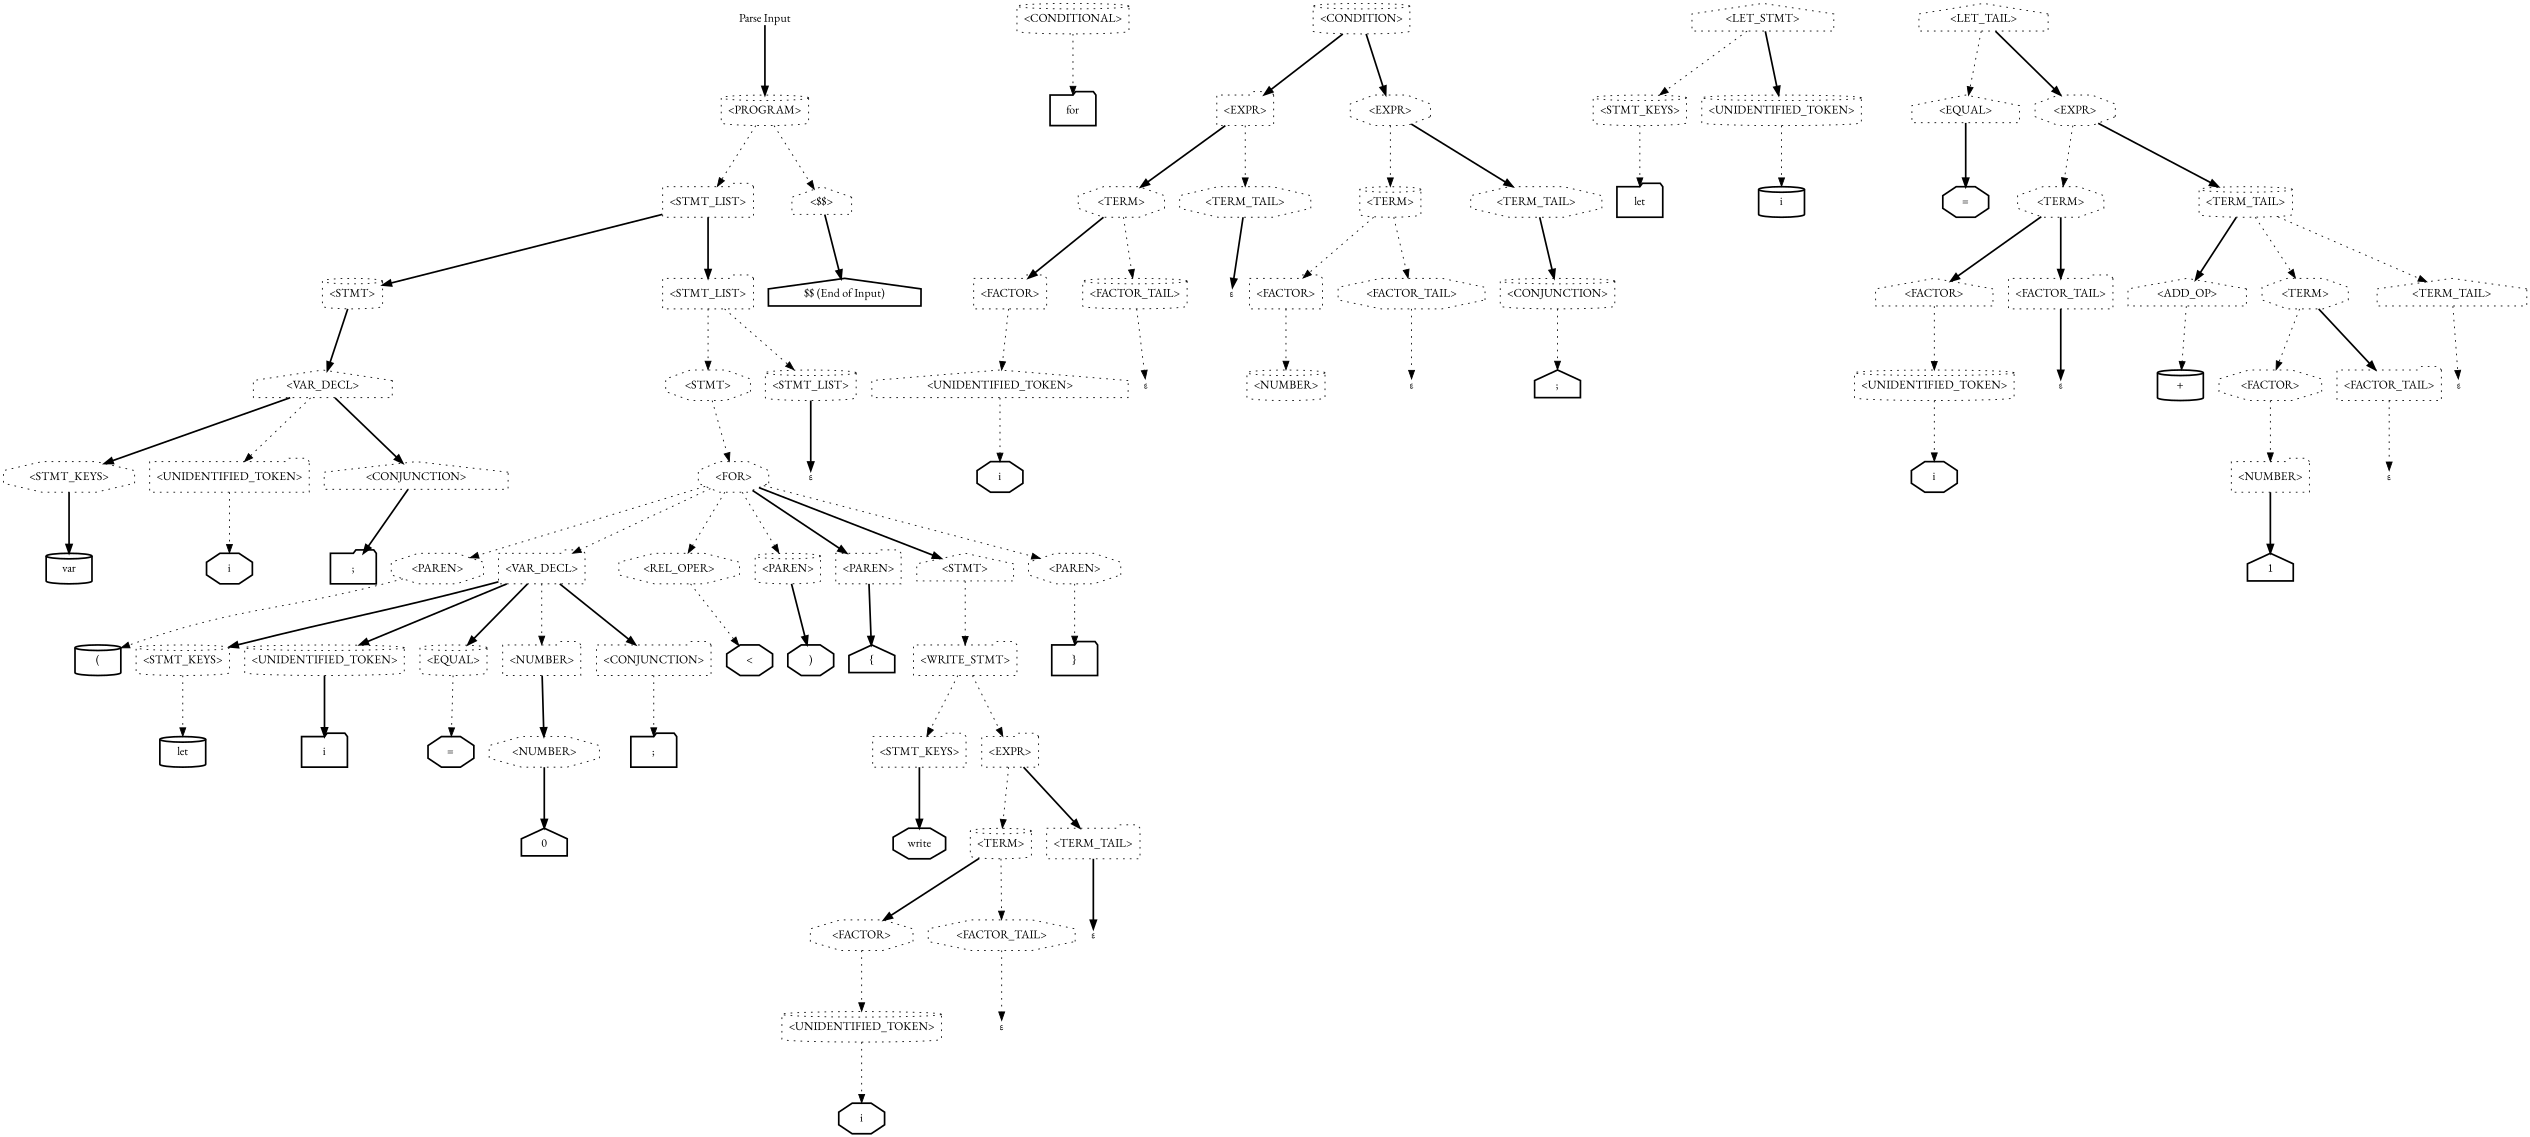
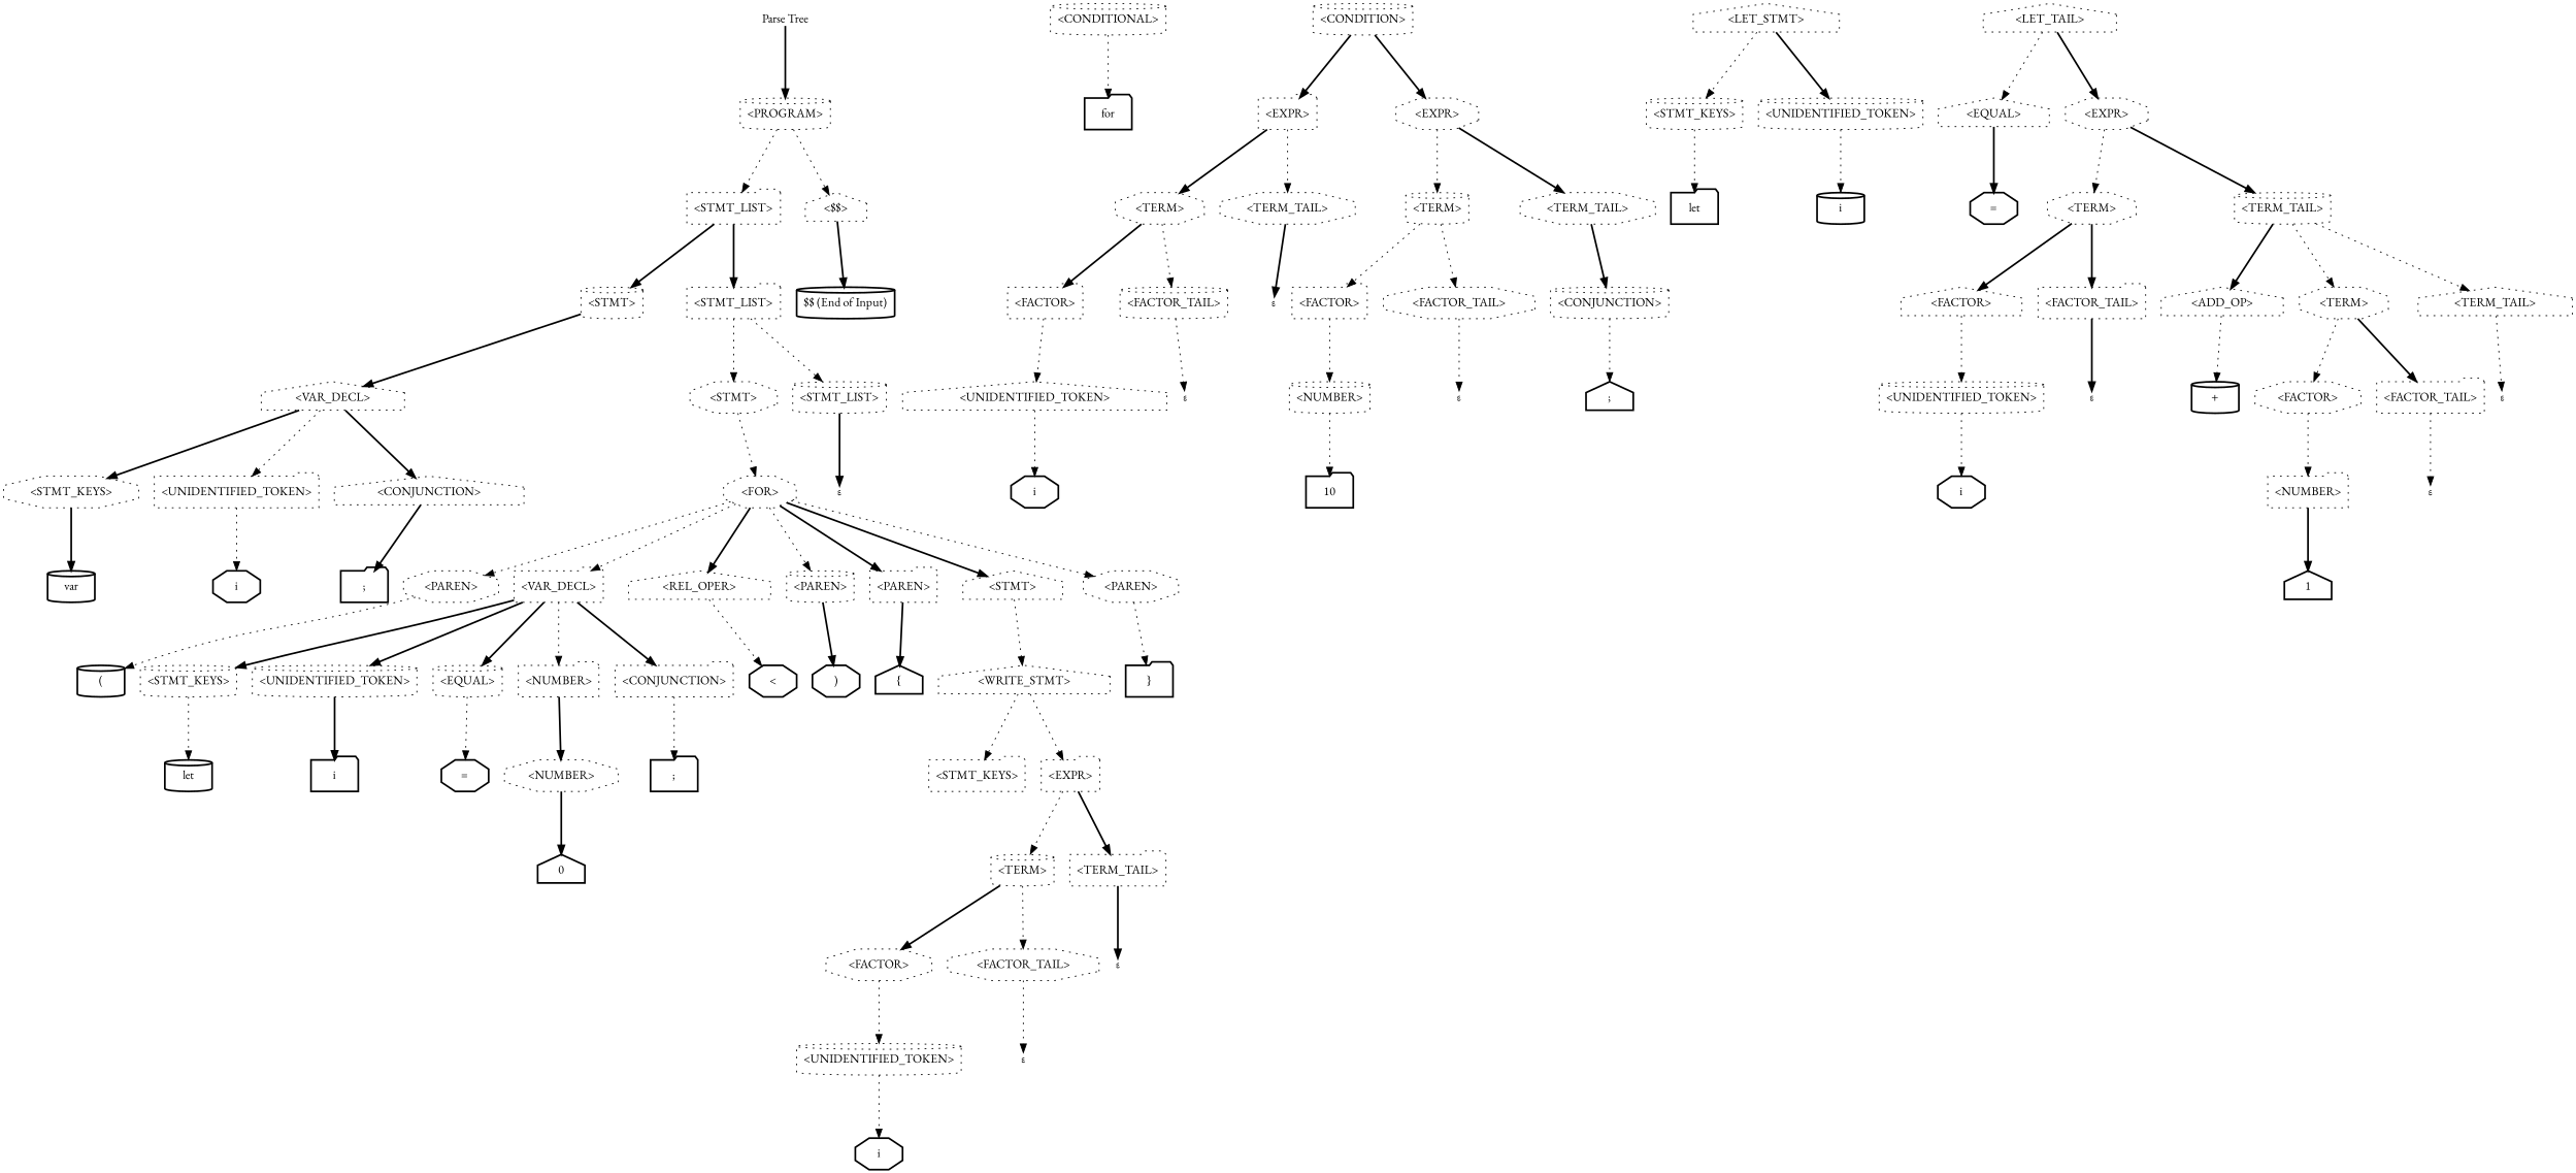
  digraph {
    fontname="EB Garamond"
    ranksep=1
    node [fontname="EB Garamond" shape=octagon style=dotted]
    edge [fontname="EB Garamond" style=dotted]
-   n1 [label="Parse Input" shape=plain]
+   n1 [label="Parse Tree" shape=plain]
    n2 [label="<PROGRAM>" shape=cylinder]
    n3 [label="<STMT_LIST>" shape=folder]
    n4 [label="<$$>" shape=house]
    n5 [label="<STMT>" shape=cylinder]
    n6 [label="<STMT_LIST>" shape=folder]
-   n7 [label="$$ (End of Input)" shape=house style=bold]
+   n7 [label="$$ (End of Input)" shape=cylinder style=bold]
    n8 [label="<VAR_DECL>" shape=house]
    n9 [label="<STMT>"]
    n10 [label="<STMT_LIST>" shape=cylinder]
    n11 [label="<STMT_KEYS>"]
    n12 [label="<UNIDENTIFIED_TOKEN>" shape=folder]
    n13 [label="<CONJUNCTION>" shape=house]
    n14 [label=var shape=cylinder style=bold]
    n15 [label=i style=bold]
    n16 [label=";" shape=folder style=bold]
    n17 [label="<FOR>"]
    n18 [label="&epsilon;" shape=plain]
    n19 [label="<PAREN>"]
    n20 [label="<VAR_DECL>" shape=folder]
-   n21 [label="<REL_OPER>"]
+   n21 [label="<REL_OPER>" shape=house]
    n22 [label="<PAREN>" shape=cylinder]
    n23 [label="<PAREN>" shape=folder]
    n24 [label="<STMT>" shape=house]
    n25 [label="<PAREN>"]
    n26 [label="<CONDITIONAL>" shape=cylinder]
    n27 [label=for shape=folder style=bold]
    n28 [label="(" shape=cylinder style=bold]
    n29 [label="<STMT_KEYS>" shape=cylinder]
    n30 [label="<UNIDENTIFIED_TOKEN>" shape=cylinder]
    n31 [label="<EQUAL>" shape=cylinder]
    n32 [label="<NUMBER>" shape=folder]
    n33 [label="<CONJUNCTION>" shape=folder]
    n34 [label="<CONDITION>" shape=cylinder]
    n35 [label="<EXPR>" shape=folder]
    n36 [label="<EXPR>"]
    n37 [label="<" style=bold]
    n38 [label="<LET_STMT>" shape=house]
    n39 [label="<STMT_KEYS>" shape=cylinder]
    n40 [label="<UNIDENTIFIED_TOKEN>" shape=cylinder]
    n41 [label=")" style=bold]
    n42 [label="{" shape=house style=bold]
-   n43 [label="<WRITE_STMT>" shape=folder]
+   n43 [label="<WRITE_STMT>" shape=house]
    n44 [label="}" shape=folder style=bold]
    n45 [label=let shape=cylinder style=bold]
    n46 [label=i shape=folder style=bold]
    n47 [label="=" style=bold]
    n48 [label="<NUMBER>"]
    n49 [label=";" shape=folder style=bold]
    n50 [label=0 shape=house style=bold]
    n51 [label="<TERM>"]
    n52 [label="<TERM_TAIL>"]
    n53 [label="<TERM>" shape=cylinder]
    n54 [label="<TERM_TAIL>"]
    n55 [label="<FACTOR>" shape=folder]
    n56 [label="<FACTOR_TAIL>" shape=cylinder]
    n57 [label="&epsilon;" shape=plain]
    n58 [label="<UNIDENTIFIED_TOKEN>" shape=house]
    n59 [label="&epsilon;" shape=plain]
    n60 [label=i style=bold]
    n61 [label="<FACTOR>" shape=folder]
    n62 [label="<FACTOR_TAIL>"]
    n63 [label="<CONJUNCTION>" shape=cylinder]
    n64 [label="<NUMBER>" shape=cylinder]
    n65 [label="&epsilon;" shape=plain]
+   n66 [label=10 shape=folder style=bold]
    n67 [label=";" shape=house style=bold]
    n68 [label=let shape=folder style=bold]
    n69 [label=i shape=cylinder style=bold]
    n70 [label="<LET_TAIL>" shape=house]
    n71 [label="<EQUAL>" shape=house]
    n72 [label="<EXPR>"]
    n73 [label="=" style=bold]
    n74 [label="<TERM>"]
    n75 [label="<TERM_TAIL>" shape=cylinder]
    n76 [label="<FACTOR>" shape=house]
    n77 [label="<FACTOR_TAIL>" shape=folder]
    n78 [label="<ADD_OP>" shape=house]
    n79 [label="<TERM>"]
    n80 [label="<TERM_TAIL>" shape=house]
    n81 [label="<UNIDENTIFIED_TOKEN>" shape=cylinder]
    n82 [label="&epsilon;" shape=plain]
    n83 [label=i style=bold]
    n84 [label="+" shape=cylinder style=bold]
    n85 [label="<FACTOR>"]
    n86 [label="<FACTOR_TAIL>" shape=folder]
    n87 [label="&epsilon;" shape=plain]
    n88 [label="<NUMBER>" shape=folder]
    n89 [label="&epsilon;" shape=plain]
    n90 [label=1 shape=house style=bold]
    n91 [label="<STMT_KEYS>" shape=folder]
    n92 [label="<EXPR>" shape=folder]
-   n93 [label=write style=bold]
    n94 [label="<TERM>" shape=cylinder]
    n95 [label="<TERM_TAIL>" shape=folder]
    n96 [label="<FACTOR>"]
    n97 [label="<FACTOR_TAIL>"]
    n98 [label="&epsilon;" shape=plain]
    n99 [label="<UNIDENTIFIED_TOKEN>" shape=cylinder]
    n100 [label="&epsilon;" shape=plain]
    n101 [label=i style=bold]
    n1 -> n2 [style=bold]
    n2 -> n3
    n2 -> n4
    n3 -> n5 [style=bold]
    n3 -> n6 [style=bold]
    n4 -> n7 [style=bold]
    n5 -> n8 [style=bold]
    n6 -> n9
    n6 -> n10
    n8 -> n11 [style=bold]
    n8 -> n12
    n8 -> n13 [style=bold]
    n9 -> n17
    n10 -> n18 [style=bold]
    n11 -> n14 [style=bold]
    n12 -> n15
    n13 -> n16 [style=bold]
    n17 -> n19
    n17 -> n20
-   n17 -> n21
+   n17 -> n21 [style=bold]
    n17 -> n22
    n17 -> n23 [style=bold]
    n17 -> n24 [style=bold]
    n17 -> n25
    n19 -> n28
    n20 -> n29 [style=bold]
    n20 -> n30 [style=bold]
    n20 -> n31 [style=bold]
    n20 -> n32
    n20 -> n33 [style=bold]
    n21 -> n37
    n22 -> n41 [style=bold]
    n23 -> n42 [style=bold]
    n24 -> n43
    n25 -> n44
    n26 -> n27
    n29 -> n45
    n30 -> n46 [style=bold]
    n31 -> n47
    n32 -> n48 [style=bold]
    n33 -> n49
    n34 -> n35 [style=bold]
    n34 -> n36 [style=bold]
    n35 -> n51 [style=bold]
    n35 -> n52
    n36 -> n53
    n36 -> n54 [style=bold]
    n38 -> n39
    n38 -> n40 [style=bold]
    n39 -> n68
    n40 -> n69
    n43 -> n91
    n43 -> n92
    n48 -> n50 [style=bold]
    n51 -> n55 [style=bold]
    n51 -> n56
    n52 -> n57 [style=bold]
    n53 -> n61
    n53 -> n62
    n54 -> n63 [style=bold]
    n55 -> n58
    n56 -> n59
    n58 -> n60
    n61 -> n64
    n62 -> n65
    n63 -> n67
+   n64 -> n66
    n70 -> n71
    n70 -> n72 [style=bold]
    n71 -> n73 [style=bold]
    n72 -> n74
    n72 -> n75 [style=bold]
    n74 -> n76 [style=bold]
    n74 -> n77 [style=bold]
    n75 -> n78 [style=bold]
    n75 -> n79
    n75 -> n80
    n76 -> n81
    n77 -> n82 [style=bold]
    n78 -> n84
    n79 -> n85
    n79 -> n86 [style=bold]
    n80 -> n87
    n81 -> n83
    n85 -> n88
    n86 -> n89
    n88 -> n90 [style=bold]
-   n91 -> n93 [style=bold]
    n92 -> n94
    n92 -> n95 [style=bold]
    n94 -> n96 [style=bold]
    n94 -> n97
    n95 -> n98 [style=bold]
    n96 -> n99
    n97 -> n100
    n99 -> n101
  }
